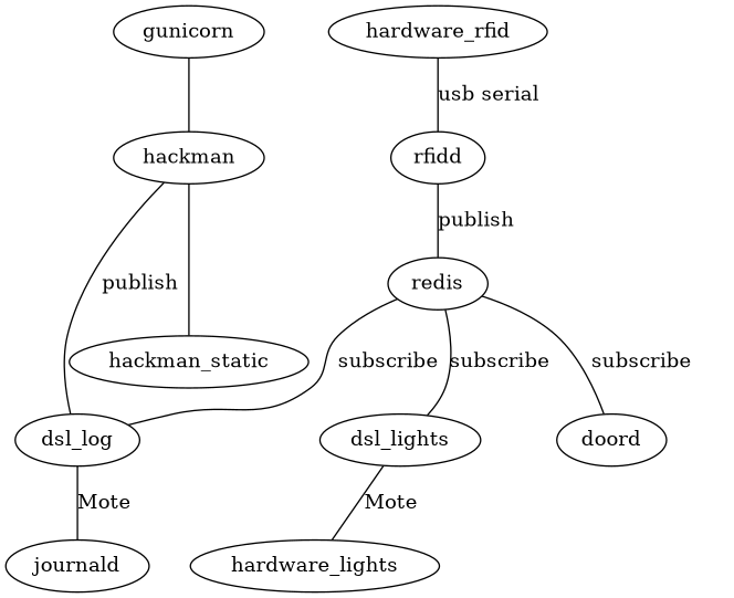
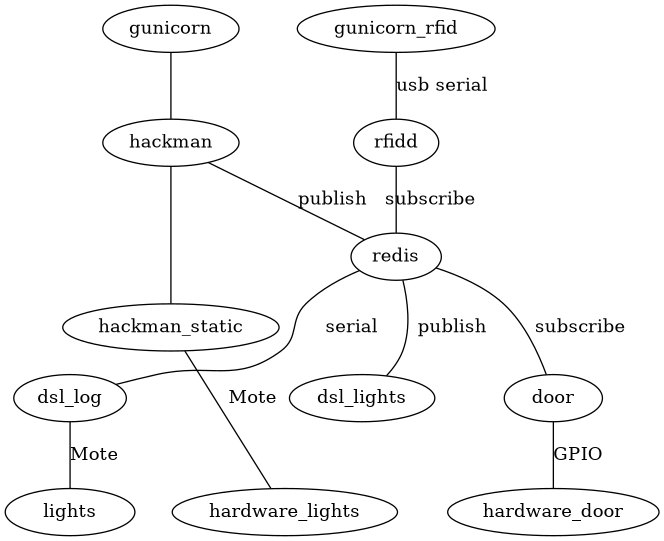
  graph {
    gunicorn
    hackman
    hackman_static
    redis
    dsl_lights
    dsl_log
-   doord
+   doord [label=door]
    hardware_lights
-   journald
+   journald [label=lights]
+   hardware_door
    rfidd
-   hardware_rfid
+   hardware_rfid [label=gunicorn_rfid]
    gunicorn -- hackman
    hackman -- hackman_static
-   hackman -- dsl_log [label=publish]
-   redis -- dsl_lights [label=subscribe]
-   redis -- dsl_log [label=subscribe]
+   hackman -- redis [label=publish]
+   redis -- dsl_lights [label=publish]
+   redis -- dsl_log [label=serial]
    redis -- doord [label=subscribe]
-   dsl_lights -- hardware_lights [label=Mote]
+   hackman_static -- hardware_lights [label=Mote]
    dsl_log -- journald [label=Mote]
-   rfidd -- redis [label=publish]
+   doord -- hardware_door [label=GPIO]
+   rfidd -- redis [label=subscribe]
    hardware_rfid -- rfidd [label="usb serial"]
  }
